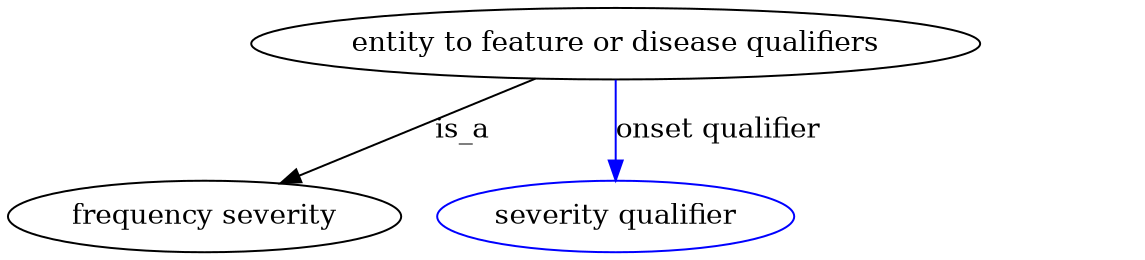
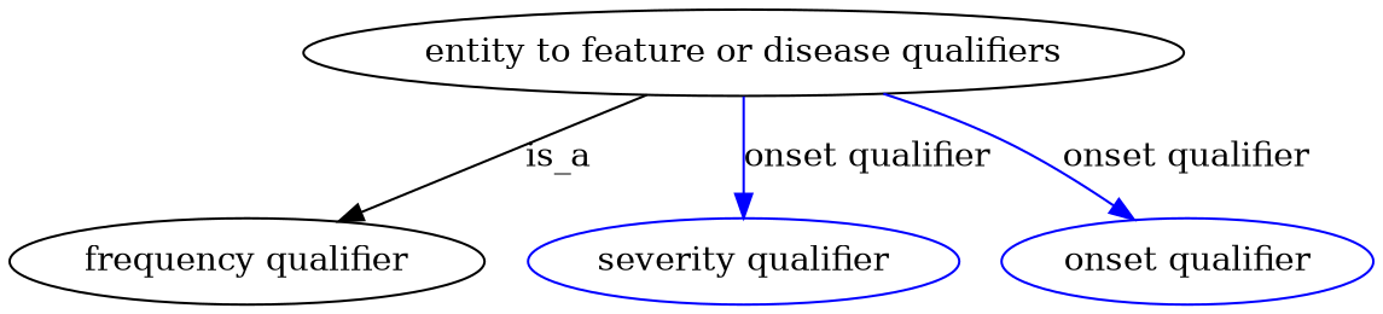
  digraph {
    edge [color=blue style=solid]
    n1 [height=0.5 label="entity to feature or disease qualifiers" width=3.8483]
-   "frequency qualifier" [height=0.5 width=2.1428 label="frequency severity"]
+   "frequency qualifier" [height=0.5 width=2.1428]
    "severity qualifier" [color=blue height=0.5 width=0.75]
+   "onset qualifier" [color=blue height=0.5 width=0.75]
    n1 -> "frequency qualifier" [label=is_a color="" style=""]
    n1 -> "severity qualifier" [label="onset qualifier"]
+   n1 -> "onset qualifier" [label="onset qualifier"]
  }
